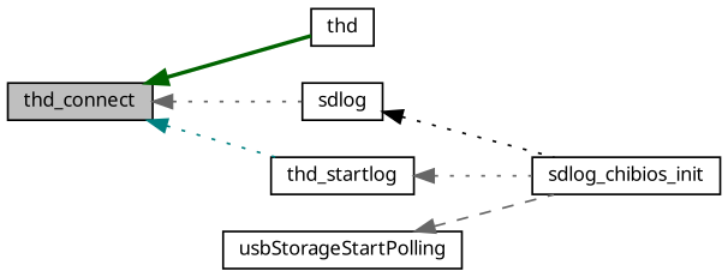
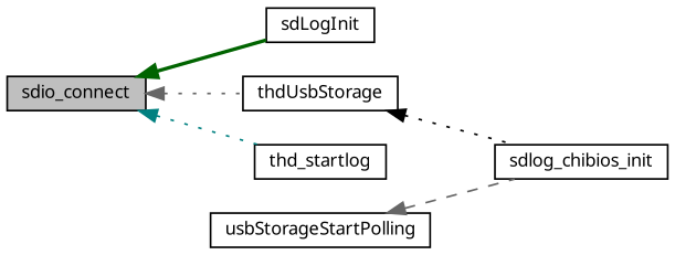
  digraph {
    fontname="Noto Sans"
    rankdir=LR
    node [color=black fillcolor=white fontname="Noto Sans" fontsize=10 shape=record style=filled]
    edge [color=gray40 dir=back fontname="Noto Sans" fontsize=10 labelfontname=FreeSans labelfontsize=10 style=dotted]
-   n1 [fillcolor=grey75 fontcolor=black height=0.2 label=thd_connect width=0.4]
-   n2 [height=0.2 label=thd width=0.4]
-   n3 [height=0.2 label=sdlog width=0.4]
+   n1 [fillcolor=grey75 fontcolor=black height=0.2 label=sdio_connect width=0.4]
+   n2 [height=0.2 label=sdLogInit width=0.4]
+   n3 [height=0.2 label=thdUsbStorage width=0.4]
    n4 [height=0.2 label=thd_startlog width=0.4]
    n5 [height=0.2 label=sdlog_chibios_init width=0.4]
    n6 [height=0.2 label=usbStorageStartPolling width=0.4]
    n1 -> n2 [color=darkgreen style=bold]
    n1 -> n3
    n1 -> n4 [color=teal]
    n3 -> n5 [color=black]
-   n4 -> n5
    n6 -> n5 [style=dashed]
  }
